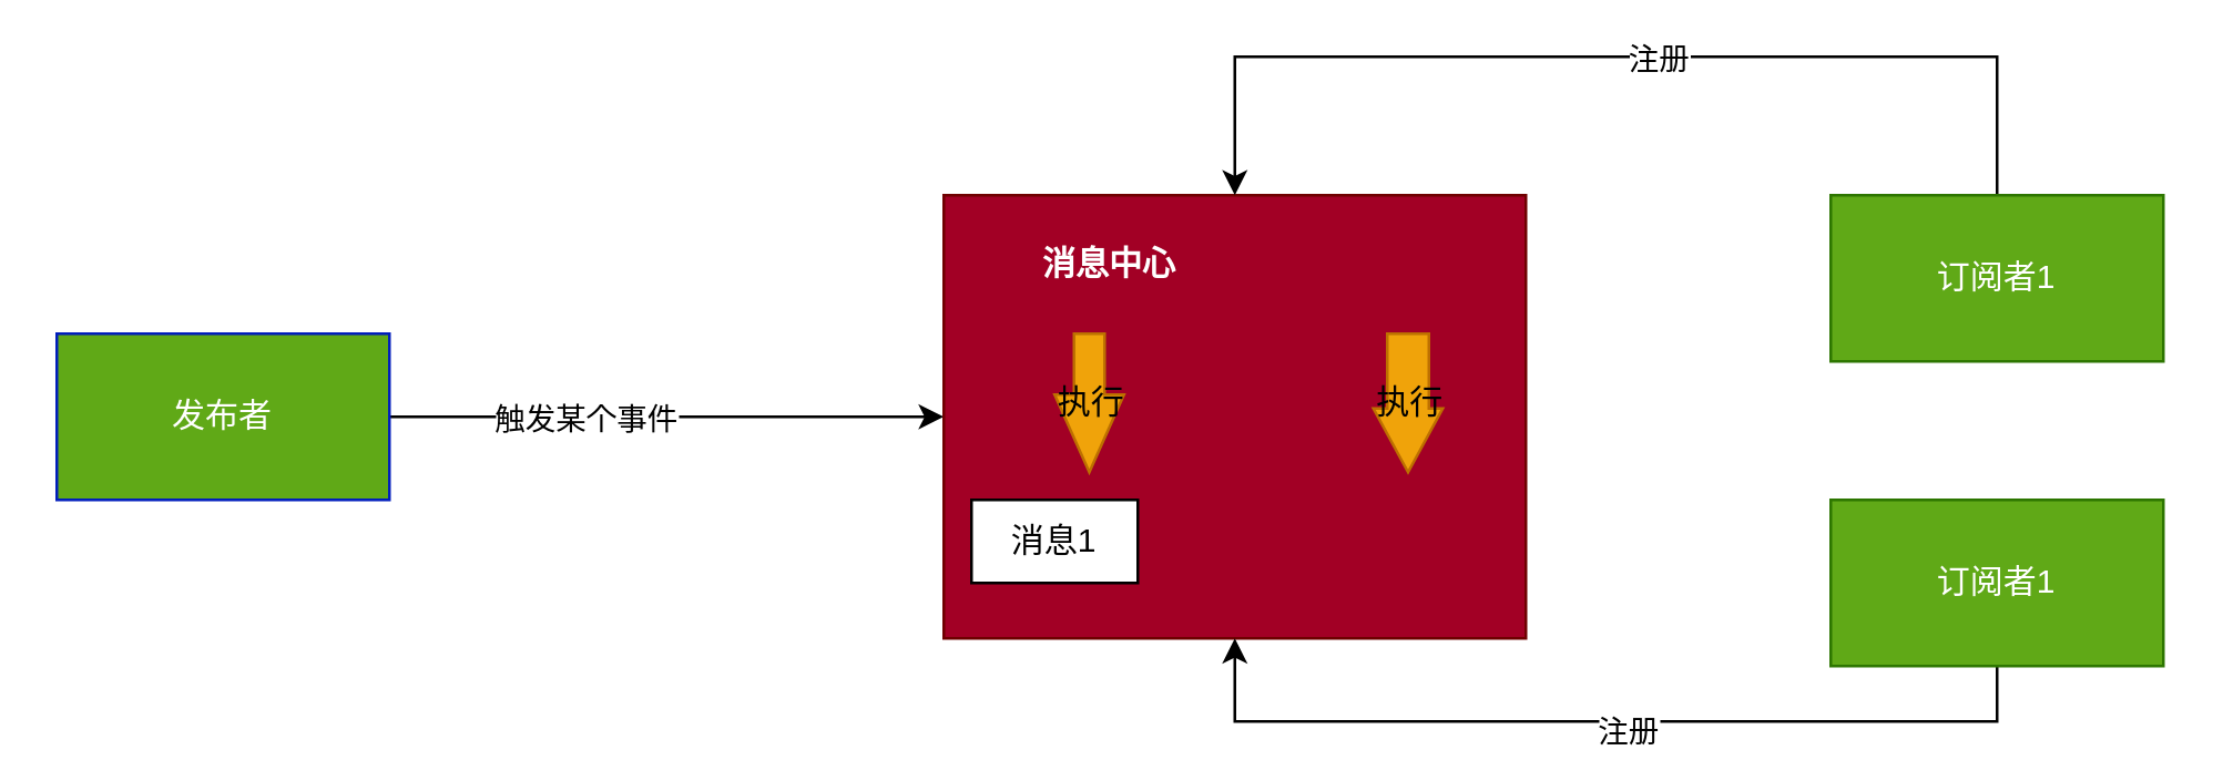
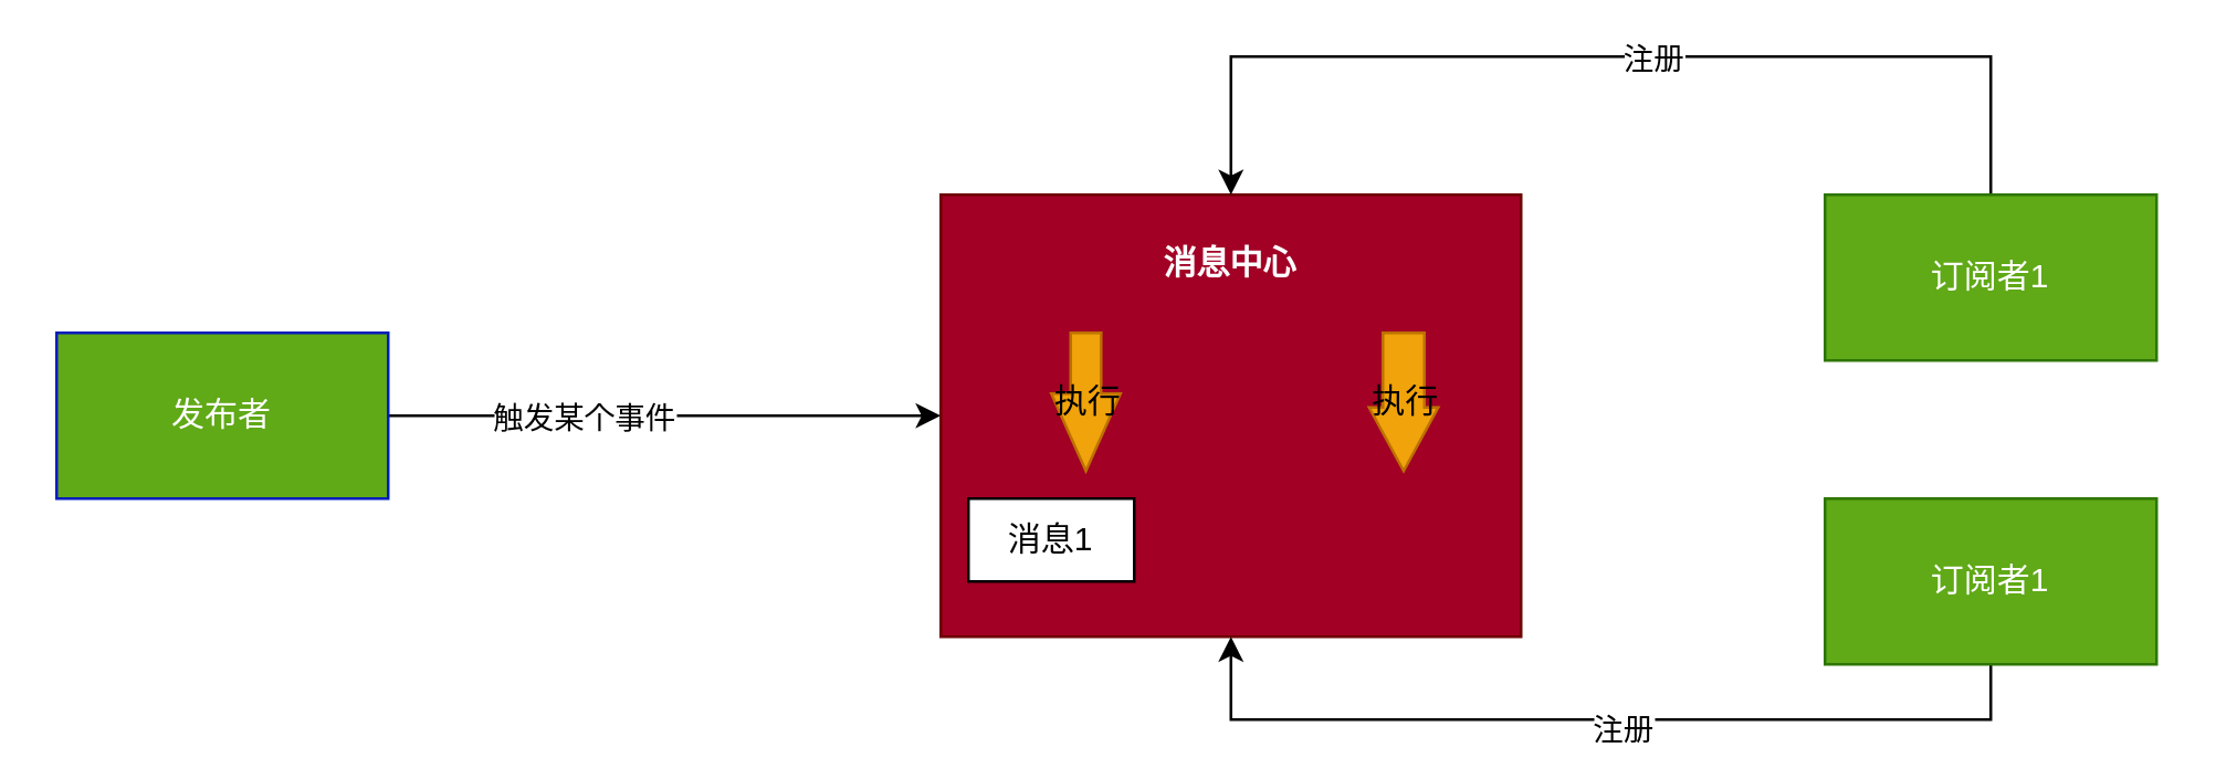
  <mxCell id="0" />
  <mxCell id="1" parent="0" />
  <mxCell id="2" style="edgeStyle=none;html=1;exitX=1;exitY=0.5;exitDx=0;exitDy=0;entryX=0;entryY=0.5;entryDx=0;entryDy=0;" edge="1" parent="1" source="4" target="5"><mxGeometry relative="1" as="geometry" /></mxCell>
  <mxCell id="3" value="触发某个事件" style="edgeLabel;html=1;align=center;verticalAlign=middle;resizable=0;points=[];" vertex="1" connectable="0" parent="2"><mxGeometry x="-0.41" y="-2" relative="1" as="geometry"><mxPoint x="11" y="-2" as="offset" /></mxGeometry></mxCell>
  <mxCell id="4" value="发布者" style="rounded=0;whiteSpace=wrap;html=1;fillColor=#60a917;fontColor=#ffffff;strokeColor=#001DBC;" vertex="1" parent="1"><mxGeometry x="20" y="120" width="120" height="60" as="geometry" /></mxCell>
  <mxCell id="5" value="" style="rounded=0;whiteSpace=wrap;html=1;fillColor=#a20025;fontColor=#ffffff;strokeColor=#6F0000;" vertex="1" parent="1"><mxGeometry x="340" y="70" width="210" height="160" as="geometry" /></mxCell>
  <mxCell id="6" style="edgeStyle=none;html=1;exitX=0.5;exitY=0;exitDx=0;exitDy=0;entryX=0.5;entryY=0;entryDx=0;entryDy=0;shadow=0;rounded=0;" edge="1" parent="1" source="8" target="5"><mxGeometry relative="1" as="geometry"><Array as="points"><mxPoint x="720" y="20" /><mxPoint x="445" y="20" /></Array></mxGeometry></mxCell>
  <mxCell id="7" value="注册" style="edgeLabel;html=1;align=center;verticalAlign=middle;resizable=0;points=[];" vertex="1" connectable="0" parent="6"><mxGeometry x="-0.076" relative="1" as="geometry"><mxPoint as="offset" /></mxGeometry></mxCell>
  <mxCell id="8" value="订阅者1" style="rounded=0;whiteSpace=wrap;html=1;fillColor=#60a917;fontColor=#ffffff;strokeColor=#2D7600;" vertex="1" parent="1"><mxGeometry x="660" y="70" width="120" height="60" as="geometry" /></mxCell>
  <mxCell id="9" value="消息1" style="rounded=0;whiteSpace=wrap;html=1;" vertex="1" parent="1"><mxGeometry x="350" y="180" width="60" height="30" as="geometry" /></mxCell>
- <mxCell id="10" value="&lt;font color=&quot;#ffffff&quot;&gt;消息中心&lt;/font&gt;" style="text;html=1;strokeColor=none;fillColor=none;align=center;verticalAlign=middle;whiteSpace=wrap;rounded=0;fontStyle=1" vertex="1" parent="1"><mxGeometry x="370" y="80" width="60" height="30" as="geometry" /></mxCell>
+ <mxCell id="10" value="&lt;font color=&quot;#ffffff&quot;&gt;消息中心&lt;/font&gt;" style="text;html=1;strokeColor=none;fillColor=none;align=center;verticalAlign=middle;whiteSpace=wrap;rounded=0;fontStyle=1" vertex="1" parent="1"><mxGeometry x="415" y="80" width="60" height="30" as="geometry" /></mxCell>
  <mxCell id="11" style="edgeStyle=none;rounded=0;html=1;exitX=0.5;exitY=1;exitDx=0;exitDy=0;entryX=0.5;entryY=1;entryDx=0;entryDy=0;shadow=0;" edge="1" parent="1" source="13" target="5"><mxGeometry relative="1" as="geometry"><Array as="points"><mxPoint x="720" y="260" /><mxPoint x="445" y="260" /></Array></mxGeometry></mxCell>
  <mxCell id="12" value="注册" style="edgeLabel;html=1;align=center;verticalAlign=middle;resizable=0;points=[];" vertex="1" connectable="0" parent="11"><mxGeometry x="-0.052" y="3" relative="1" as="geometry"><mxPoint as="offset" /></mxGeometry></mxCell>
  <mxCell id="13" value="订阅者1" style="rounded=0;whiteSpace=wrap;html=1;fillColor=#60a917;fontColor=#ffffff;strokeColor=#2D7600;" vertex="1" parent="1"><mxGeometry x="660" y="180" width="120" height="60" as="geometry" /></mxCell>
  <mxCell id="14" value="执行" style="html=1;shadow=0;dashed=0;align=center;verticalAlign=middle;shape=mxgraph.arrows2.arrow;dy=0.56;dx=28;direction=south;notch=0;fillColor=#f0a30a;fontColor=#000000;strokeColor=#BD7000;" vertex="1" parent="1"><mxGeometry x="380" y="120" width="25" height="50" as="geometry" /></mxCell>
  <mxCell id="15" value="执行" style="html=1;shadow=0;dashed=0;align=center;verticalAlign=middle;shape=mxgraph.arrows2.arrow;dy=0.4;dx=23;direction=south;notch=0;fillColor=#f0a30a;fontColor=#000000;strokeColor=#BD7000;" vertex="1" parent="1"><mxGeometry x="495" y="120" width="25" height="50" as="geometry" /></mxCell>
